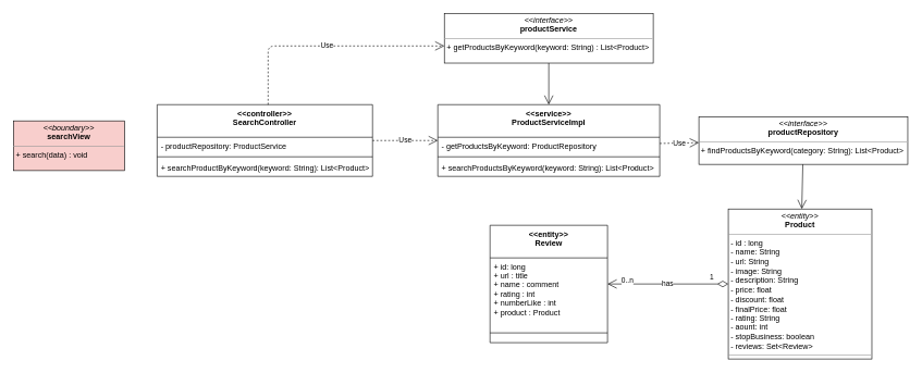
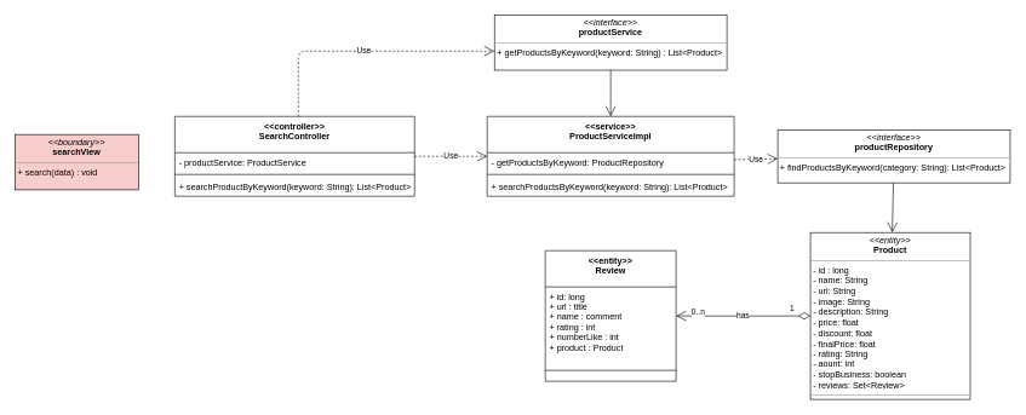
  <mxCell id="0" />
  <mxCell id="1" parent="0" />
  <mxCell id="2" value="&lt;p style=&quot;margin: 0px ; margin-top: 4px ; text-align: center&quot;&gt;&lt;i&gt;&amp;lt;&amp;lt;boundary&amp;gt;&amp;gt;&lt;/i&gt;&lt;br&gt;&lt;b&gt;searchView&lt;/b&gt;&lt;/p&gt;&lt;hr size=&quot;1&quot;&gt;&lt;p style=&quot;margin: 0px ; margin-left: 4px&quot;&gt;&lt;span&gt;+ search(data) : void&lt;/span&gt;&lt;br&gt;&lt;/p&gt;" style="verticalAlign=top;align=left;overflow=fill;fontSize=12;fontFamily=Helvetica;html=1;fillColor=#f8cecc;" vertex="1" parent="1"><mxGeometry x="20" y="184.88" width="170" height="76.25" as="geometry" /></mxCell>
  <mxCell id="3" value="&lt;p style=&quot;margin: 0px ; margin-top: 4px ; text-align: center&quot;&gt;&lt;i&gt;&amp;lt;&amp;lt;entity&amp;gt;&amp;gt;&lt;/i&gt;&lt;br&gt;&lt;b&gt;Product&lt;/b&gt;&lt;/p&gt;&lt;hr size=&quot;1&quot;&gt;&lt;p style=&quot;margin: 0px ; margin-left: 4px&quot;&gt;- id : long&lt;/p&gt;&lt;p style=&quot;margin: 0px ; margin-left: 4px&quot;&gt;- name: String&lt;br&gt;- url: String&lt;/p&gt;&lt;p style=&quot;margin: 0px ; margin-left: 4px&quot;&gt;- image: String&lt;/p&gt;&lt;p style=&quot;margin: 0px ; margin-left: 4px&quot;&gt;- description: String&lt;/p&gt;&lt;p style=&quot;margin: 0px ; margin-left: 4px&quot;&gt;- price: float&lt;/p&gt;&lt;p style=&quot;margin: 0px ; margin-left: 4px&quot;&gt;- discount: float&lt;/p&gt;&lt;p style=&quot;margin: 0px ; margin-left: 4px&quot;&gt;- finalPrice: float&lt;/p&gt;&lt;p style=&quot;margin: 0px ; margin-left: 4px&quot;&gt;- rating: String&lt;/p&gt;&lt;p style=&quot;margin: 0px ; margin-left: 4px&quot;&gt;- aount: int&lt;/p&gt;&lt;p style=&quot;margin: 0px ; margin-left: 4px&quot;&gt;- stopBusiness: boolean&lt;/p&gt;&lt;p style=&quot;margin: 0px ; margin-left: 4px&quot;&gt;- reviews: Set&amp;lt;Review&amp;gt;&lt;/p&gt;&lt;hr size=&quot;1&quot;&gt;&lt;p style=&quot;margin: 0px ; margin-left: 4px&quot;&gt;&lt;br&gt;&lt;/p&gt;" style="verticalAlign=top;align=left;overflow=fill;fontSize=12;fontFamily=Helvetica;html=1;" vertex="1" parent="1"><mxGeometry x="1115" y="320" width="220" height="230" as="geometry" /></mxCell>
  <mxCell id="4" value="&lt;&lt;controller&gt;&gt;&#10;SearchController" style="swimlane;fontStyle=1;align=center;verticalAlign=top;childLayout=stackLayout;horizontal=1;startSize=50;horizontalStack=0;resizeParent=1;resizeParentMax=0;resizeLast=0;collapsible=1;marginBottom=0;" vertex="1" parent="1"><mxGeometry x="240" y="160" width="330" height="110" as="geometry" /></mxCell>
- <mxCell id="5" value="- productRepository: ProductService" style="text;strokeColor=none;fillColor=none;align=left;verticalAlign=top;spacingLeft=4;spacingRight=4;overflow=hidden;rotatable=0;points=[[0,0.5],[1,0.5]];portConstraint=eastwest;" vertex="1" parent="4"><mxGeometry y="50" width="330" height="26" as="geometry" /></mxCell>
+ <mxCell id="5" value="- productService: ProductService" style="text;strokeColor=none;fillColor=none;align=left;verticalAlign=top;spacingLeft=4;spacingRight=4;overflow=hidden;rotatable=0;points=[[0,0.5],[1,0.5]];portConstraint=eastwest;" vertex="1" parent="4"><mxGeometry y="50" width="330" height="26" as="geometry" /></mxCell>
  <mxCell id="6" value="" style="line;strokeWidth=1;fillColor=none;align=left;verticalAlign=middle;spacingTop=-1;spacingLeft=3;spacingRight=3;rotatable=0;labelPosition=right;points=[];portConstraint=eastwest;" vertex="1" parent="4"><mxGeometry y="76" width="330" height="8" as="geometry" /></mxCell>
  <mxCell id="7" value="+ searchProductByKeyword(keyword: String): List&lt;Product&gt;" style="text;strokeColor=none;fillColor=none;align=left;verticalAlign=top;spacingLeft=4;spacingRight=4;overflow=hidden;rotatable=0;points=[[0,0.5],[1,0.5]];portConstraint=eastwest;" vertex="1" parent="4"><mxGeometry y="84" width="330" height="26" as="geometry" /></mxCell>
  <mxCell id="8" value="&lt;&lt;service&gt;&gt;&#10;ProductServiceImpl" style="swimlane;fontStyle=1;align=center;verticalAlign=top;childLayout=stackLayout;horizontal=1;startSize=50;horizontalStack=0;resizeParent=1;resizeParentMax=0;resizeLast=0;collapsible=1;marginBottom=0;" vertex="1" parent="1"><mxGeometry x="670" y="160" width="340" height="110" as="geometry" /></mxCell>
  <mxCell id="9" value="- getProductsByKeyword: ProductRepository" style="text;strokeColor=none;fillColor=none;align=left;verticalAlign=top;spacingLeft=4;spacingRight=4;overflow=hidden;rotatable=0;points=[[0,0.5],[1,0.5]];portConstraint=eastwest;" vertex="1" parent="8"><mxGeometry y="50" width="340" height="26" as="geometry" /></mxCell>
  <mxCell id="10" value="" style="line;strokeWidth=1;fillColor=none;align=left;verticalAlign=middle;spacingTop=-1;spacingLeft=3;spacingRight=3;rotatable=0;labelPosition=right;points=[];portConstraint=eastwest;" vertex="1" parent="8"><mxGeometry y="76" width="340" height="8" as="geometry" /></mxCell>
  <mxCell id="11" value="+ searchProductsByKeyword(keyword: String): List&lt;Product&gt;" style="text;strokeColor=none;fillColor=none;align=left;verticalAlign=top;spacingLeft=4;spacingRight=4;overflow=hidden;rotatable=0;points=[[0,0.5],[1,0.5]];portConstraint=eastwest;" vertex="1" parent="8"><mxGeometry y="84" width="340" height="26" as="geometry" /></mxCell>
  <mxCell id="12" value="Use" style="endArrow=open;endSize=12;dashed=1;html=1;entryX=0;entryY=0.5;entryDx=0;entryDy=0;" edge="1" parent="1" source="4" target="8"><mxGeometry width="160" relative="1" as="geometry"><mxPoint x="430" y="160" as="sourcePoint" /><mxPoint x="590" y="160" as="targetPoint" /></mxGeometry></mxCell>
  <mxCell id="13" value="has" style="endArrow=open;html=1;endSize=12;startArrow=diamondThin;startSize=14;startFill=0;edgeStyle=orthogonalEdgeStyle;" edge="1" parent="1" source="3" target="16"><mxGeometry relative="1" as="geometry"><mxPoint x="1080" y="580" as="sourcePoint" /><mxPoint x="890" y="414" as="targetPoint" /><Array as="points" /></mxGeometry></mxCell>
  <mxCell id="14" value="1" style="edgeLabel;resizable=0;html=1;align=left;verticalAlign=top;" connectable="0" vertex="1" parent="13"><mxGeometry x="-1" relative="1" as="geometry"><mxPoint x="-30" y="-23" as="offset" /></mxGeometry></mxCell>
  <mxCell id="15" value="0..n" style="edgeLabel;resizable=0;html=1;align=right;verticalAlign=top;" connectable="0" vertex="1" parent="13"><mxGeometry x="1" relative="1" as="geometry"><mxPoint x="40" y="-18" as="offset" /></mxGeometry></mxCell>
  <mxCell id="16" value="&lt;&lt;entity&gt;&gt;&#10;Review" style="swimlane;fontStyle=1;align=center;verticalAlign=top;childLayout=stackLayout;horizontal=1;startSize=50;horizontalStack=0;resizeParent=1;resizeParentMax=0;resizeLast=0;collapsible=1;marginBottom=0;" vertex="1" parent="1"><mxGeometry x="750" y="345" width="180" height="180" as="geometry" /></mxCell>
  <mxCell id="17" value="+ id: long&#10;+ url : title&#10;+ name : comment&#10;+ rating : int&#10;+ numberLike : int&#10;+ product : Product" style="text;strokeColor=none;fillColor=none;align=left;verticalAlign=top;spacingLeft=4;spacingRight=4;overflow=hidden;rotatable=0;points=[[0,0.5],[1,0.5]];portConstraint=eastwest;" vertex="1" parent="16"><mxGeometry y="50" width="180" height="100" as="geometry" /></mxCell>
  <mxCell id="18" value="" style="line;strokeWidth=1;fillColor=none;align=left;verticalAlign=middle;spacingTop=-1;spacingLeft=3;spacingRight=3;rotatable=0;labelPosition=right;points=[];portConstraint=eastwest;" vertex="1" parent="16"><mxGeometry y="150" width="180" height="30" as="geometry" /></mxCell>
  <mxCell id="19" value="&lt;p style=&quot;margin: 0px ; margin-top: 4px ; text-align: center&quot;&gt;&lt;i&gt;&amp;lt;&amp;lt;interface&amp;gt;&amp;gt;&lt;/i&gt;&lt;br&gt;&lt;b&gt;productService&lt;/b&gt;&lt;/p&gt;&lt;hr size=&quot;1&quot;&gt;&lt;p style=&quot;margin: 0px ; margin-left: 4px&quot;&gt;&lt;span&gt;+ getProductsByKeyword(keyword: String) : List&amp;lt;Product&amp;gt;&lt;/span&gt;&lt;br&gt;&lt;/p&gt;" style="verticalAlign=top;align=left;overflow=fill;fontSize=12;fontFamily=Helvetica;html=1;" vertex="1" parent="1"><mxGeometry x="680" y="20" width="320" height="76.25" as="geometry" /></mxCell>
  <mxCell id="20" value="Use" style="endArrow=open;endSize=12;dashed=1;html=1;edgeStyle=orthogonalEdgeStyle;" edge="1" parent="1" source="4" target="19"><mxGeometry width="160" relative="1" as="geometry"><mxPoint x="550" y="160" as="sourcePoint" /><mxPoint x="710" y="160" as="targetPoint" /><Array as="points"><mxPoint x="410" y="70" /></Array></mxGeometry></mxCell>
  <mxCell id="21" value="" style="endArrow=open;endFill=1;endSize=12;html=1;" edge="1" parent="1" source="19" target="8"><mxGeometry width="160" relative="1" as="geometry"><mxPoint x="550" y="60" as="sourcePoint" /><mxPoint x="710" y="60" as="targetPoint" /></mxGeometry></mxCell>
  <mxCell id="22" value="&lt;p style=&quot;margin: 0px ; margin-top: 4px ; text-align: center&quot;&gt;&lt;i&gt;&amp;lt;&amp;lt;interface&amp;gt;&amp;gt;&lt;/i&gt;&lt;br&gt;&lt;b&gt;productRepository&lt;/b&gt;&lt;/p&gt;&lt;hr size=&quot;1&quot;&gt;&lt;p style=&quot;margin: 0px ; margin-left: 4px&quot;&gt;&lt;/p&gt;&amp;nbsp;+ findProductsByKeyword(category: String): List&amp;lt;Product&amp;gt;" style="verticalAlign=top;align=left;overflow=fill;fontSize=12;fontFamily=Helvetica;html=1;" vertex="1" parent="1"><mxGeometry x="1070" y="178.44" width="320" height="73.12" as="geometry" /></mxCell>
  <mxCell id="23" value="Use" style="endArrow=open;endSize=12;dashed=1;html=1;" edge="1" parent="1" source="9" target="22"><mxGeometry width="160" relative="1" as="geometry"><mxPoint x="790" y="320" as="sourcePoint" /><mxPoint x="950" y="320" as="targetPoint" /></mxGeometry></mxCell>
  <mxCell id="24" value="" style="endArrow=open;endFill=1;endSize=12;html=1;" edge="1" parent="1" source="22" target="3"><mxGeometry width="160" relative="1" as="geometry"><mxPoint x="790" y="320" as="sourcePoint" /><mxPoint x="950" y="320" as="targetPoint" /></mxGeometry></mxCell>
